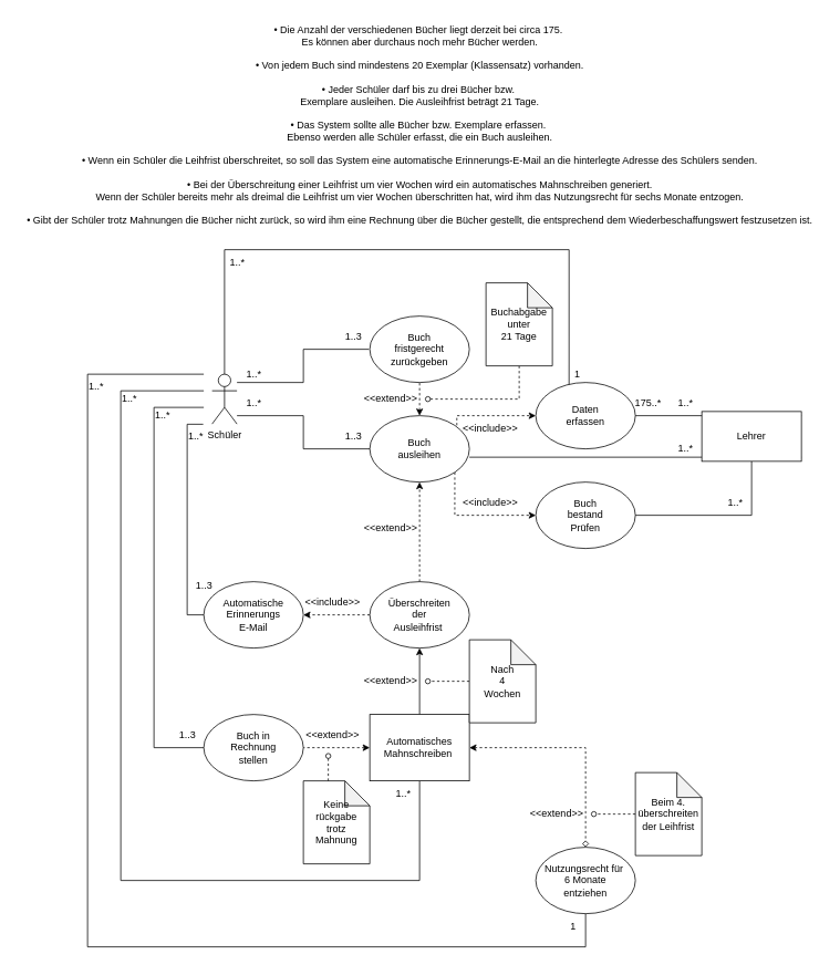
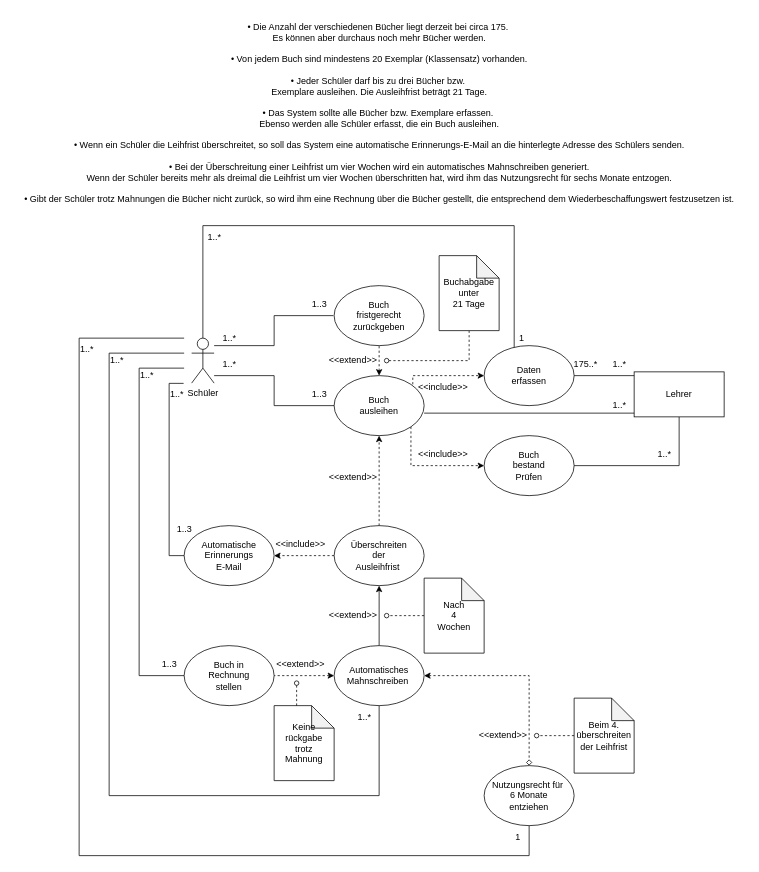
  <mxCell id="0" />
  <mxCell id="1" parent="0" />
  <mxCell id="2" value="&lt;div&gt;• Die Anzahl der verschiedenen Bücher liegt derzeit bei circa 175.&amp;nbsp;&lt;/div&gt;&lt;div&gt;&lt;span style=&quot;background-color: transparent; color: light-dark(rgb(0, 0, 0), rgb(255, 255, 255));&quot;&gt;Es können aber durchaus noch mehr Bücher werden.&lt;/span&gt;&lt;/div&gt;&lt;div&gt;&lt;span style=&quot;background-color: transparent; color: light-dark(rgb(0, 0, 0), rgb(255, 255, 255));&quot;&gt;&lt;br&gt;&lt;/span&gt;&lt;/div&gt;&lt;div&gt;• Von jedem Buch sind mindestens 20 Exemplar (Klassensatz) vorhanden.&lt;/div&gt;&lt;div&gt;&lt;br&gt;&lt;/div&gt;&lt;div&gt;• Jeder Schüler darf bis zu drei Bücher bzw.&amp;nbsp;&lt;/div&gt;&lt;div&gt;Exemplare ausleihen. Die Ausleihfrist beträgt 21 Tage.&lt;/div&gt;&lt;div&gt;&lt;br&gt;&lt;/div&gt;&lt;div&gt;• Das System sollte alle Bücher bzw. Exemplare erfassen.&amp;nbsp;&lt;/div&gt;&lt;div&gt;Ebenso werden alle Schüler erfasst, die ein Buch ausleihen.&lt;/div&gt;&lt;div&gt;&lt;br&gt;&lt;/div&gt;&lt;div&gt;• Wenn ein Schüler die Leihfrist überschreitet, so soll das System eine automatische Erinnerungs-E-Mail an die hinterlegte Adresse des Schülers senden.&lt;/div&gt;&lt;div&gt;&lt;br&gt;&lt;/div&gt;&lt;div&gt;• Bei der Überschreitung einer Leihfrist um vier Wochen wird ein automatisches Mahnschreiben generiert.&lt;/div&gt;&lt;div&gt;Wenn der Schüler bereits mehr als dreimal die Leihfrist um vier Wochen überschritten hat, wird ihm das Nutzungsrecht für sechs Monate entzogen.&lt;/div&gt;&lt;div&gt;&lt;br&gt;&lt;/div&gt;&lt;div&gt;• Gibt der Schüler trotz Mahnungen die Bücher nicht zurück, so wird ihm eine Rechnung über die Bücher gestellt, die entsprechend dem Wiederbeschaffungswert festzusetzen ist.&lt;/div&gt;" style="text;html=1;align=center;verticalAlign=middle;resizable=0;points=[];autosize=1;strokeColor=none;fillColor=none;" parent="1" vertex="1"><mxGeometry x="20" width="970" height="260" as="geometry" y="20" /></mxCell>
  <mxCell id="3" style="edgeStyle=orthogonalEdgeStyle;rounded=0;orthogonalLoop=1;jettySize=auto;html=1;entryX=0.5;entryY=1;entryDx=0;entryDy=0;dashed=1;endArrow=none;startFill=1;startArrow=classic;" parent="1" source="6" target="13" edge="1"><mxGeometry relative="1" as="geometry" /></mxCell>
  <mxCell id="4" style="edgeStyle=orthogonalEdgeStyle;rounded=0;orthogonalLoop=1;jettySize=auto;html=1;dashed=1;exitX=1;exitY=1;exitDx=0;exitDy=0;" parent="1" source="6" target="18" edge="1"><mxGeometry relative="1" as="geometry"><mxPoint x="557.8" y="619.44" as="sourcePoint" /><Array as="points"><mxPoint x="547" y="620" /></Array></mxGeometry></mxCell>
  <mxCell id="5" style="edgeStyle=orthogonalEdgeStyle;rounded=0;orthogonalLoop=1;jettySize=auto;html=1;entryX=0;entryY=0.5;entryDx=0;entryDy=0;dashed=1;exitX=0.874;exitY=0.221;exitDx=0;exitDy=0;exitPerimeter=0;" parent="1" source="6" target="22" edge="1"><mxGeometry relative="1" as="geometry"><Array as="points"><mxPoint x="550" y="500" /></Array></mxGeometry></mxCell>
  <mxCell id="6" value="Buch&lt;div&gt;ausleihen&lt;/div&gt;" style="ellipse;whiteSpace=wrap;html=1;" parent="1" vertex="1"><mxGeometry x="445" y="500" width="120" height="80" as="geometry" /></mxCell>
  <mxCell id="7" style="edgeStyle=orthogonalEdgeStyle;rounded=0;orthogonalLoop=1;jettySize=auto;html=1;entryX=0;entryY=0.5;entryDx=0;entryDy=0;endArrow=none;startFill=0;" parent="1" source="10" target="6" edge="1"><mxGeometry relative="1" as="geometry"><Array as="points"><mxPoint x="365" y="500" /><mxPoint x="365" y="540" /></Array></mxGeometry></mxCell>
  <mxCell id="8" style="edgeStyle=orthogonalEdgeStyle;rounded=0;orthogonalLoop=1;jettySize=auto;html=1;entryX=0;entryY=0.5;entryDx=0;entryDy=0;endArrow=none;startFill=0;exitX=0.733;exitY=0.011;exitDx=0;exitDy=0;exitPerimeter=0;" parent="1" source="40" target="34" edge="1"><mxGeometry relative="1" as="geometry"><Array as="points"><mxPoint x="225" y="510" /><mxPoint x="225" y="740" /></Array></mxGeometry></mxCell>
  <mxCell id="9" style="edgeStyle=orthogonalEdgeStyle;rounded=0;orthogonalLoop=1;jettySize=auto;html=1;entryX=0.334;entryY=0.036;entryDx=0;entryDy=0;endArrow=none;startFill=0;entryPerimeter=0;" parent="1" source="10" target="22" edge="1"><mxGeometry relative="1" as="geometry"><Array as="points"><mxPoint x="270" y="300" /><mxPoint x="685" y="300" /></Array></mxGeometry></mxCell>
  <mxCell id="10" value="Schüler" style="shape=umlActor;verticalLabelPosition=bottom;verticalAlign=top;html=1;outlineConnect=0;" parent="1" vertex="1"><mxGeometry x="255" y="450" width="30" height="60" as="geometry" /></mxCell>
  <mxCell id="11" value="1..*" style="text;html=1;align=center;verticalAlign=middle;resizable=0;points=[];autosize=1;strokeColor=none;fillColor=none;" parent="1" vertex="1"><mxGeometry x="285" y="470" width="40" height="30" as="geometry" /></mxCell>
  <mxCell id="12" value="1..3" style="text;html=1;align=center;verticalAlign=middle;resizable=0;points=[];autosize=1;strokeColor=none;fillColor=none;" parent="1" vertex="1"><mxGeometry x="405" y="510" width="40" height="30" as="geometry" /></mxCell>
  <mxCell id="13" value="Buch&lt;div&gt;fristgerecht&lt;br&gt;&lt;div&gt;zurückgeben&lt;/div&gt;&lt;/div&gt;" style="ellipse;whiteSpace=wrap;html=1;" parent="1" vertex="1"><mxGeometry x="445" y="380" width="120" height="80" as="geometry" /></mxCell>
  <mxCell id="14" value="1..3" style="text;html=1;align=center;verticalAlign=middle;resizable=0;points=[];autosize=1;strokeColor=none;fillColor=none;" parent="1" vertex="1"><mxGeometry x="405" y="390" width="40" height="30" as="geometry" /></mxCell>
  <mxCell id="15" value="&amp;lt;&amp;lt;extend&amp;gt;&amp;gt;" style="text;html=1;align=center;verticalAlign=middle;resizable=0;points=[];autosize=1;strokeColor=none;fillColor=none;" parent="1" vertex="1"><mxGeometry x="425" y="465" width="90" height="30" as="geometry" /></mxCell>
  <mxCell id="16" style="edgeStyle=orthogonalEdgeStyle;rounded=0;orthogonalLoop=1;jettySize=auto;html=1;endArrow=none;startFill=0;" parent="1" source="10" edge="1"><mxGeometry relative="1" as="geometry"><mxPoint x="444" y="420" as="targetPoint" /><Array as="points"><mxPoint x="365" y="460" /><mxPoint x="365" y="420" /></Array></mxGeometry></mxCell>
  <mxCell id="17" value="1..*" style="text;html=1;align=center;verticalAlign=middle;resizable=0;points=[];autosize=1;strokeColor=none;fillColor=none;" parent="1" vertex="1"><mxGeometry x="285" y="435" width="40" height="30" as="geometry" /></mxCell>
  <mxCell id="18" value="Buch&lt;div&gt;bestand&lt;/div&gt;&lt;div&gt;Prüfen&lt;/div&gt;" style="ellipse;whiteSpace=wrap;html=1;" parent="1" vertex="1"><mxGeometry x="645" y="580" width="120" height="80" as="geometry" /></mxCell>
  <mxCell id="19" value="&amp;lt;&amp;lt;include&amp;gt;&amp;gt;" style="text;html=1;align=center;verticalAlign=middle;resizable=0;points=[];autosize=1;strokeColor=none;fillColor=none;" parent="1" vertex="1"><mxGeometry x="545" y="590" width="90" height="30" as="geometry" /></mxCell>
  <mxCell id="20" style="edgeStyle=orthogonalEdgeStyle;rounded=0;orthogonalLoop=1;jettySize=auto;html=1;dashed=1;endArrow=oval;endFill=0;" parent="1" source="21" edge="1"><mxGeometry relative="1" as="geometry"><mxPoint x="515" y="480" as="targetPoint" /><Array as="points"><mxPoint x="625" y="480" /></Array></mxGeometry></mxCell>
  <mxCell id="21" value="Buchabgabe&lt;div&gt;unter&lt;/div&gt;&lt;div&gt;21 Tage&lt;/div&gt;" style="shape=note;whiteSpace=wrap;html=1;backgroundOutline=1;darkOpacity=0.05;" parent="1" vertex="1"><mxGeometry x="585" y="340" width="80" height="100" as="geometry" /></mxCell>
  <mxCell id="22" value="Daten&lt;div&gt;erfassen&lt;/div&gt;" style="ellipse;whiteSpace=wrap;html=1;" parent="1" vertex="1"><mxGeometry x="645" y="460" width="120" height="80" as="geometry" /></mxCell>
  <mxCell id="23" value="&amp;lt;&amp;lt;include&amp;gt;&amp;gt;" style="text;html=1;align=center;verticalAlign=middle;resizable=0;points=[];autosize=1;strokeColor=none;fillColor=none;" parent="1" vertex="1"><mxGeometry x="545" y="500" width="90" height="30" as="geometry" /></mxCell>
  <mxCell id="24" style="edgeStyle=orthogonalEdgeStyle;rounded=0;orthogonalLoop=1;jettySize=auto;html=1;endArrow=none;startFill=0;entryX=1;entryY=0.5;entryDx=0;entryDy=0;" parent="1" target="22" edge="1"><mxGeometry relative="1" as="geometry"><mxPoint x="965" y="500" as="sourcePoint" /><mxPoint x="725" y="450" as="targetPoint" /><Array as="points"><mxPoint x="895" y="500" /><mxPoint x="895" y="500" /></Array></mxGeometry></mxCell>
  <mxCell id="25" style="edgeStyle=orthogonalEdgeStyle;rounded=0;orthogonalLoop=1;jettySize=auto;html=1;entryX=1;entryY=0.625;entryDx=0;entryDy=0;entryPerimeter=0;endArrow=none;startFill=0;" parent="1" target="6" edge="1"><mxGeometry relative="1" as="geometry"><mxPoint x="901" y="570" as="targetPoint" /><mxPoint x="965" y="550" as="sourcePoint" /><Array as="points"><mxPoint x="940" y="550" /></Array></mxGeometry></mxCell>
  <mxCell id="26" style="edgeStyle=orthogonalEdgeStyle;rounded=0;orthogonalLoop=1;jettySize=auto;html=1;entryX=1;entryY=0.5;entryDx=0;entryDy=0;endArrow=none;startFill=0;exitX=0.5;exitY=1;exitDx=0;exitDy=0;" parent="1" source="56" target="18" edge="1"><mxGeometry relative="1" as="geometry"><mxPoint x="990" y="570" as="sourcePoint" /><Array as="points"><mxPoint x="905" y="620" /></Array></mxGeometry></mxCell>
  <mxCell id="27" value="175..*" style="text;html=1;align=center;verticalAlign=middle;resizable=0;points=[];autosize=1;strokeColor=none;fillColor=none;" parent="1" vertex="1"><mxGeometry x="755" y="470" width="50" height="30" as="geometry" /></mxCell>
  <mxCell id="28" value="1..*" style="text;html=1;align=center;verticalAlign=middle;resizable=0;points=[];autosize=1;strokeColor=none;fillColor=none;" parent="1" vertex="1"><mxGeometry x="805" y="470" width="40" height="30" as="geometry" /></mxCell>
  <mxCell id="29" style="edgeStyle=orthogonalEdgeStyle;rounded=0;orthogonalLoop=1;jettySize=auto;html=1;entryX=0.5;entryY=1;entryDx=0;entryDy=0;dashed=1;endArrow=classic;startFill=0;startArrow=none;endFill=1;" parent="1" source="32" target="6" edge="1"><mxGeometry relative="1" as="geometry" /></mxCell>
  <mxCell id="30" style="edgeStyle=orthogonalEdgeStyle;rounded=0;orthogonalLoop=1;jettySize=auto;html=1;dashed=1;" parent="1" source="32" target="34" edge="1"><mxGeometry relative="1" as="geometry" /></mxCell>
  <mxCell id="31" style="edgeStyle=orthogonalEdgeStyle;rounded=0;orthogonalLoop=1;jettySize=auto;html=1;dashed=0;endArrow=none;startFill=1;startArrow=classic;" parent="1" source="32" target="38" edge="1"><mxGeometry relative="1" as="geometry" /></mxCell>
  <mxCell id="32" value="Überschreiten&lt;br&gt;&lt;div&gt;der&lt;/div&gt;&lt;div&gt;&lt;span style=&quot;text-wrap-mode: nowrap;&quot;&gt;Ausleihfrist&amp;nbsp;&lt;/span&gt;&lt;/div&gt;" style="ellipse;whiteSpace=wrap;html=1;" parent="1" vertex="1"><mxGeometry x="445" y="700" width="120" height="80" as="geometry" /></mxCell>
  <mxCell id="33" value="&amp;lt;&amp;lt;extend&amp;gt;&amp;gt;" style="text;html=1;align=center;verticalAlign=middle;resizable=0;points=[];autosize=1;strokeColor=none;fillColor=none;" parent="1" vertex="1"><mxGeometry x="425" y="620" width="90" height="30" as="geometry" /></mxCell>
  <mxCell id="34" value="&lt;div&gt;Automatische&lt;/div&gt;Erinnerungs&lt;div&gt;E-Mail&lt;/div&gt;" style="ellipse;whiteSpace=wrap;html=1;" parent="1" vertex="1"><mxGeometry x="245" y="700" width="120" height="80" as="geometry" /></mxCell>
  <mxCell id="35" value="&amp;lt;&amp;lt;include&amp;gt;&amp;gt;" style="text;html=1;align=center;verticalAlign=middle;resizable=0;points=[];autosize=1;strokeColor=none;fillColor=none;" parent="1" vertex="1"><mxGeometry x="355" y="710" width="90" height="30" as="geometry" /></mxCell>
  <mxCell id="36" style="edgeStyle=orthogonalEdgeStyle;rounded=0;orthogonalLoop=1;jettySize=auto;html=1;entryX=1;entryY=0.5;entryDx=0;entryDy=0;dashed=1;endArrow=none;startFill=1;startArrow=classic;" parent="1" source="38" target="52" edge="1"><mxGeometry relative="1" as="geometry" /></mxCell>
  <mxCell id="37" style="edgeStyle=orthogonalEdgeStyle;rounded=0;orthogonalLoop=1;jettySize=auto;html=1;endArrow=none;startFill=0;" parent="1" source="38" edge="1"><mxGeometry relative="1" as="geometry"><mxPoint x="245" y="470" as="targetPoint" /><Array as="points"><mxPoint y="1060" x="505" /><mxPoint x="145" y="1060" /><mxPoint x="145" y="470" /><mxPoint x="245" y="470" /></Array></mxGeometry></mxCell>
- <mxCell id="38" value="Automatisches&lt;div&gt;&lt;span style=&quot;text-wrap-mode: nowrap;&quot;&gt;Mahnschreiben&amp;nbsp;&lt;/span&gt;&lt;/div&gt;" style="whiteSpace=wrap;html=1;rounded=0;" parent="1" vertex="1"><mxGeometry x="445" y="860" width="120" height="80" as="geometry" /></mxCell>
+ <mxCell id="38" value="Automatisches&lt;div&gt;&lt;span style=&quot;text-wrap-mode: nowrap;&quot;&gt;Mahnschreiben&amp;nbsp;&lt;/span&gt;&lt;/div&gt;" style="ellipse;whiteSpace=wrap;html=1;" parent="1" vertex="1"><mxGeometry x="445" y="860" width="120" height="80" as="geometry" /></mxCell>
  <mxCell id="39" value="1..*" style="text;html=1;align=center;verticalAlign=middle;resizable=0;points=[];autosize=1;strokeColor=none;fillColor=none;" parent="1" vertex="1"><mxGeometry x="265" y="300" width="40" height="30" as="geometry" /></mxCell>
  <mxCell id="40" value="1..*" style="text;html=1;align=center;verticalAlign=middle;resizable=0;points=[];autosize=1;strokeColor=none;fillColor=none;" parent="1" vertex="1"><mxGeometry x="215" y="510" width="40" height="30" as="geometry" /></mxCell>
  <mxCell id="41" value="1" style="text;html=1;align=center;verticalAlign=middle;resizable=0;points=[];autosize=1;strokeColor=none;fillColor=none;" parent="1" vertex="1"><mxGeometry x="680" y="435" width="30" height="30" as="geometry" /></mxCell>
  <mxCell id="42" value="&amp;lt;&amp;lt;extend&amp;gt;&amp;gt;" style="text;html=1;align=center;verticalAlign=middle;resizable=0;points=[];autosize=1;strokeColor=none;fillColor=none;" parent="1" vertex="1"><mxGeometry x="425" y="805" width="90" height="30" as="geometry" /></mxCell>
  <mxCell id="43" style="edgeStyle=orthogonalEdgeStyle;rounded=0;orthogonalLoop=1;jettySize=auto;html=1;endArrow=oval;endFill=0;dashed=1;" parent="1" source="44" target="42" edge="1"><mxGeometry relative="1" as="geometry" /></mxCell>
  <mxCell id="44" value="Nach&lt;div&gt;4&lt;/div&gt;&lt;div&gt;Wochen&lt;/div&gt;" style="shape=note;whiteSpace=wrap;html=1;backgroundOutline=1;darkOpacity=0.05;" parent="1" vertex="1"><mxGeometry x="565" y="770" width="80" height="100" as="geometry" /></mxCell>
  <mxCell id="45" style="edgeStyle=orthogonalEdgeStyle;rounded=0;orthogonalLoop=1;jettySize=auto;html=1;dashed=1;exitX=1;exitY=0.5;exitDx=0;exitDy=0;endArrow=diamond;endFill=0;startFill=1;startArrow=classic;" parent="1" source="38" target="47" edge="1"><mxGeometry relative="1" as="geometry"><mxPoint y="940" as="sourcePoint" x="505" /><Array as="points"><mxPoint x="705" y="900" /></Array></mxGeometry></mxCell>
  <mxCell id="46" style="edgeStyle=orthogonalEdgeStyle;rounded=0;orthogonalLoop=1;jettySize=auto;html=1;endArrow=none;startFill=0;" parent="1" source="47" edge="1"><mxGeometry relative="1" as="geometry"><mxPoint x="245" y="450" as="targetPoint" /><Array as="points"><mxPoint x="705" y="1140" /><mxPoint x="105" y="1140" /><mxPoint x="105" y="450" /><mxPoint x="246" y="450" /></Array></mxGeometry></mxCell>
  <mxCell id="47" value="Nutzungsrecht für&amp;nbsp;&lt;div&gt;6 Monate&lt;/div&gt;&lt;div&gt;entziehen&lt;/div&gt;" style="ellipse;whiteSpace=wrap;html=1;" parent="1" vertex="1"><mxGeometry x="645" y="1020" width="120" height="80" as="geometry" /></mxCell>
  <mxCell id="48" value="&amp;lt;&amp;lt;extend&amp;gt;&amp;gt;" style="text;html=1;align=center;verticalAlign=middle;resizable=0;points=[];autosize=1;strokeColor=none;fillColor=none;" parent="1" vertex="1"><mxGeometry x="625" y="965" width="90" height="30" as="geometry" /></mxCell>
  <mxCell id="49" style="edgeStyle=orthogonalEdgeStyle;rounded=0;orthogonalLoop=1;jettySize=auto;html=1;endArrow=oval;endFill=0;dashed=1;" parent="1" source="50" edge="1"><mxGeometry relative="1" as="geometry"><mxPoint x="715" y="980" as="targetPoint" /></mxGeometry></mxCell>
  <mxCell id="50" value="Beim 4.&lt;div&gt;überschreiten&lt;/div&gt;&lt;div&gt;der Leihfrist&lt;/div&gt;" style="shape=note;whiteSpace=wrap;html=1;backgroundOutline=1;darkOpacity=0.05;" parent="1" vertex="1"><mxGeometry x="765" y="930" width="80" height="100" as="geometry" /></mxCell>
  <mxCell id="51" style="edgeStyle=orthogonalEdgeStyle;rounded=0;orthogonalLoop=1;jettySize=auto;html=1;endArrow=none;startFill=0;" parent="1" source="52" edge="1"><mxGeometry relative="1" as="geometry"><mxPoint x="245" y="490" as="targetPoint" /><Array as="points"><mxPoint x="185" y="900" /><mxPoint x="185" y="490" /><mxPoint x="245" y="490" /></Array></mxGeometry></mxCell>
  <mxCell id="52" value="&lt;div&gt;&lt;span style=&quot;background-color: transparent; color: light-dark(rgb(0, 0, 0), rgb(255, 255, 255));&quot;&gt;Buch in&lt;/span&gt;&lt;/div&gt;&lt;div&gt;Rechnung&lt;/div&gt;&lt;div&gt;stellen&lt;/div&gt;" style="ellipse;whiteSpace=wrap;html=1;" parent="1" vertex="1"><mxGeometry x="245" y="860" width="120" height="80" as="geometry" /></mxCell>
  <mxCell id="53" value="&amp;lt;&amp;lt;extend&amp;gt;&amp;gt;" style="text;html=1;align=center;verticalAlign=middle;resizable=0;points=[];autosize=1;strokeColor=none;fillColor=none;" parent="1" vertex="1"><mxGeometry x="355" y="870" width="90" height="30" as="geometry" /></mxCell>
  <mxCell id="54" value="Keine&lt;div&gt;rückgabe&lt;/div&gt;&lt;div&gt;trotz&lt;/div&gt;&lt;div&gt;Mahnung&lt;/div&gt;" style="shape=note;whiteSpace=wrap;html=1;backgroundOutline=1;darkOpacity=0.05;" parent="1" vertex="1"><mxGeometry x="365" y="940" width="80" height="100" as="geometry" /></mxCell>
  <mxCell id="55" style="edgeStyle=orthogonalEdgeStyle;rounded=0;orthogonalLoop=1;jettySize=auto;html=1;endArrow=oval;endFill=0;dashed=1;" parent="1" edge="1"><mxGeometry relative="1" as="geometry"><mxPoint x="395" y="940" as="sourcePoint" /><mxPoint x="395" y="910" as="targetPoint" /></mxGeometry></mxCell>
  <mxCell id="56" value="Lehrer" style="rounded=0;whiteSpace=wrap;html=1;" parent="1" vertex="1"><mxGeometry x="845" y="495" width="120" height="60" as="geometry" /></mxCell>
  <mxCell id="57" value="1..3" style="text;html=1;align=center;verticalAlign=middle;resizable=0;points=[];autosize=1;strokeColor=none;fillColor=none;" parent="1" vertex="1"><mxGeometry x="225" y="690" width="40" height="30" as="geometry" /></mxCell>
  <mxCell id="58" value="1..3" style="text;html=1;align=center;verticalAlign=middle;resizable=0;points=[];autosize=1;strokeColor=none;fillColor=none;" parent="1" vertex="1"><mxGeometry x="205" y="870" width="40" height="30" as="geometry" /></mxCell>
  <mxCell id="59" value="1..*" style="text;html=1;align=center;verticalAlign=middle;resizable=0;points=[];autosize=1;strokeColor=none;fillColor=none;" parent="1" vertex="1"><mxGeometry x="175" y="485" width="40" height="30" as="geometry" /></mxCell>
  <mxCell id="60" value="1..*" style="text;html=1;align=center;verticalAlign=middle;resizable=0;points=[];autosize=1;strokeColor=none;fillColor=none;" parent="1" vertex="1"><mxGeometry x="135" y="465" width="40" height="30" as="geometry" /></mxCell>
  <mxCell id="61" value="1..*" style="text;html=1;align=center;verticalAlign=middle;resizable=0;points=[];autosize=1;strokeColor=none;fillColor=none;" parent="1" vertex="1"><mxGeometry x="95" y="450" width="40" height="30" as="geometry" /></mxCell>
  <mxCell id="62" value="1..*" style="text;html=1;align=center;verticalAlign=middle;resizable=0;points=[];autosize=1;strokeColor=none;fillColor=none;" parent="1" vertex="1"><mxGeometry x="465" y="940" width="40" height="30" as="geometry" /></mxCell>
  <mxCell id="63" value="1" style="text;html=1;align=center;verticalAlign=middle;resizable=0;points=[];autosize=1;strokeColor=none;fillColor=none;" parent="1" vertex="1"><mxGeometry x="675" y="1100" width="30" height="30" as="geometry" /></mxCell>
  <mxCell id="64" value="1..*" style="text;html=1;align=center;verticalAlign=middle;resizable=0;points=[];autosize=1;strokeColor=none;fillColor=none;" parent="1" vertex="1"><mxGeometry x="805" y="525" width="40" height="30" as="geometry" /></mxCell>
  <mxCell id="65" value="1..*" style="text;html=1;align=center;verticalAlign=middle;resizable=0;points=[];autosize=1;strokeColor=none;fillColor=none;" parent="1" vertex="1"><mxGeometry x="865" y="590" width="40" height="30" as="geometry" /></mxCell>
